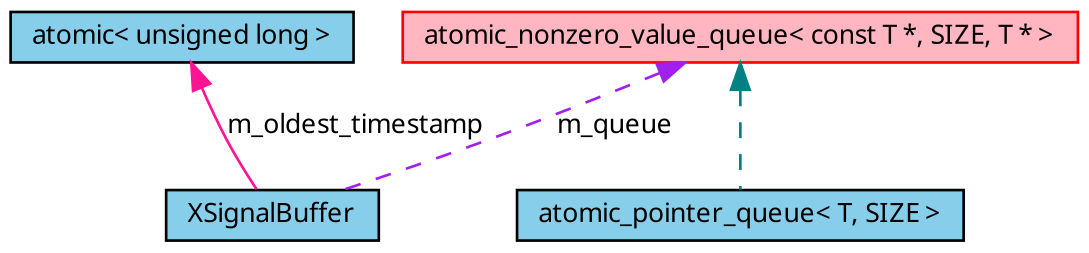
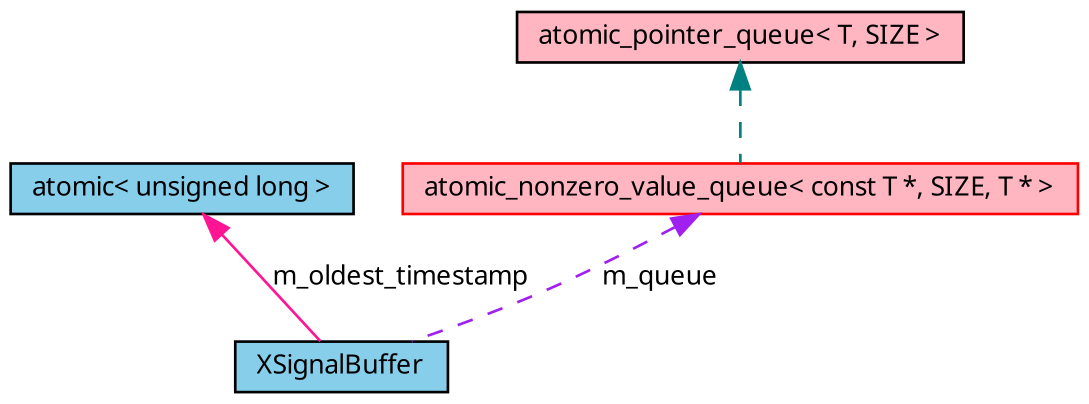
  digraph {
    node [color=black fillcolor=skyblue fontname="FreeSans.ttf" fontsize=10 shape=record style=filled]
    edge [dir=back fontname="FreeSans.ttf" fontsize=10 labelfontname="FreeSans.ttf" labelfontsize=10 style=dashed]
    n1 [fontcolor=black height=0.2 label=XSignalBuffer width=0.4]
    n2 [height=0.2 label="atomic\< unsigned long \>" width=0.4]
-   n3 [height=0.2 label="atomic_pointer_queue\< T, SIZE \>" width=0.4]
+   n3 [fillcolor=lightpink height=0.2 label="atomic_pointer_queue\< T, SIZE \>" width=0.4]
    n4 [color=red fillcolor=lightpink height=0.2 label="atomic_nonzero_value_queue\< const T *, SIZE, T * \>" width=0.4]
    n2 -> n1 [color=deeppink label=m_oldest_timestamp style=solid]
    n4 -> n1 [color=purple label=m_queue]
-   n4 -> n3 [color=teal]
+   n3 -> n4 [color=teal]
  }
